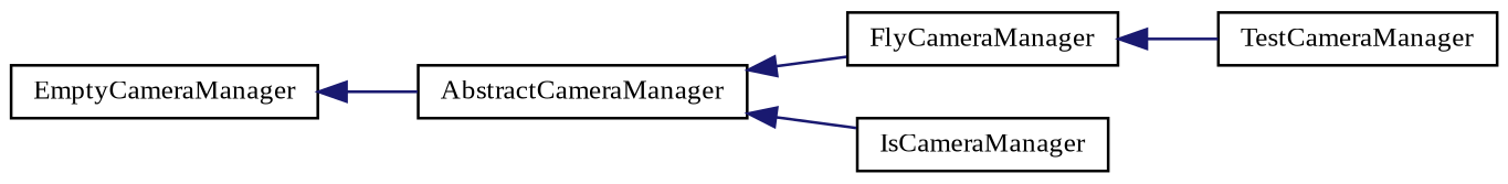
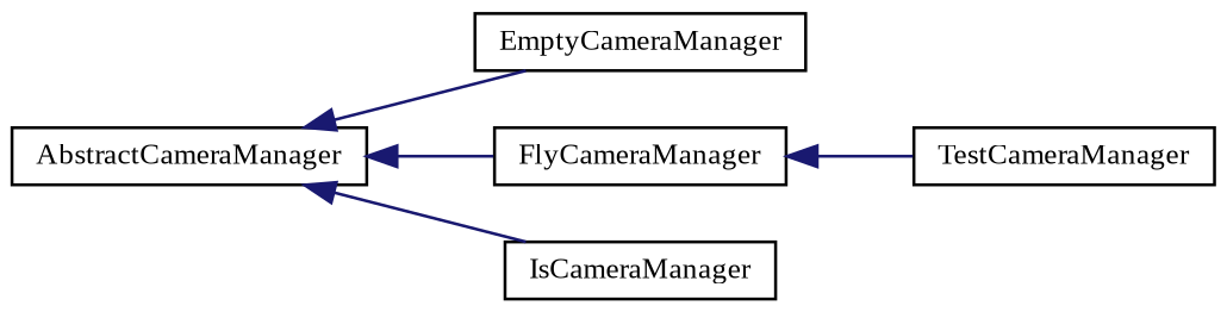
  digraph {
    fontname="Liberation Serif"
    rankdir=LR
    node [color=black fillcolor=white fontname="Liberation Serif" fontsize=10 shape=record style=filled]
    edge [color=midnightblue dir=back fontname="Liberation Serif" fontsize=10 labelfontname=Helvetica labelfontsize=10 style=solid]
    n1 [height=0.2 label=AbstractCameraManager width=0.4]
    n2 [height=0.2 label=EmptyCameraManager width=0.4]
    n3 [height=0.2 label=FlyCameraManager width=0.4]
    n4 [height=0.2 label=IsCameraManager width=0.4]
    n5 [height=0.2 label=TestCameraManager width=0.4]
-   n2 -> n1
+   n1 -> n2
    n1 -> n3
    n1 -> n4
    n3 -> n5
  }
